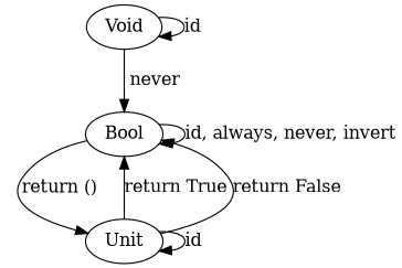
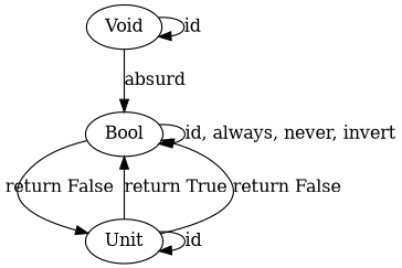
  digraph {
    Void
    Bool
    Unit
    Void -> Void [label=id]
-   Void -> Bool [label=never]
+   Void -> Bool [label=absurd]
    Bool -> Bool [label="id, always, never, invert"]
-   Bool -> Unit [label="return ()"]
+   Bool -> Unit [label="return False"]
    Unit -> Bool [label="return True"]
    Unit -> Bool [label="return False"]
    Unit -> Unit [label=id]
  }
